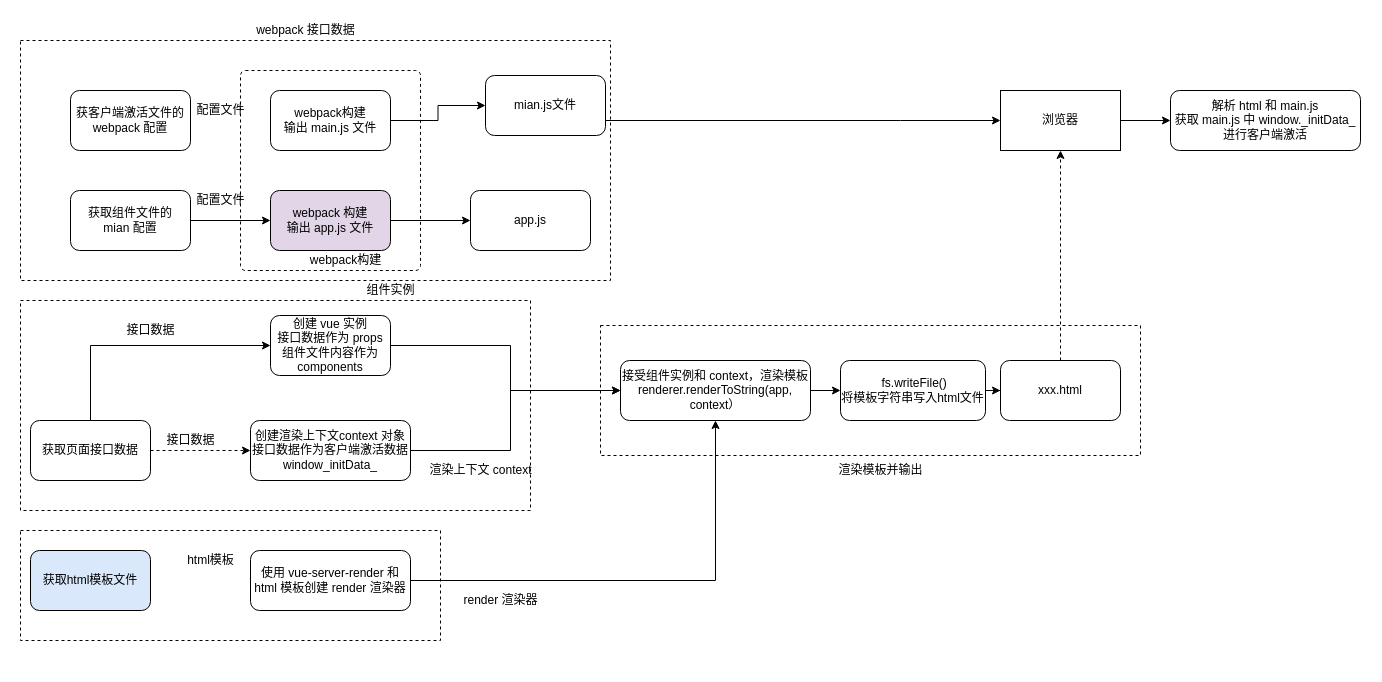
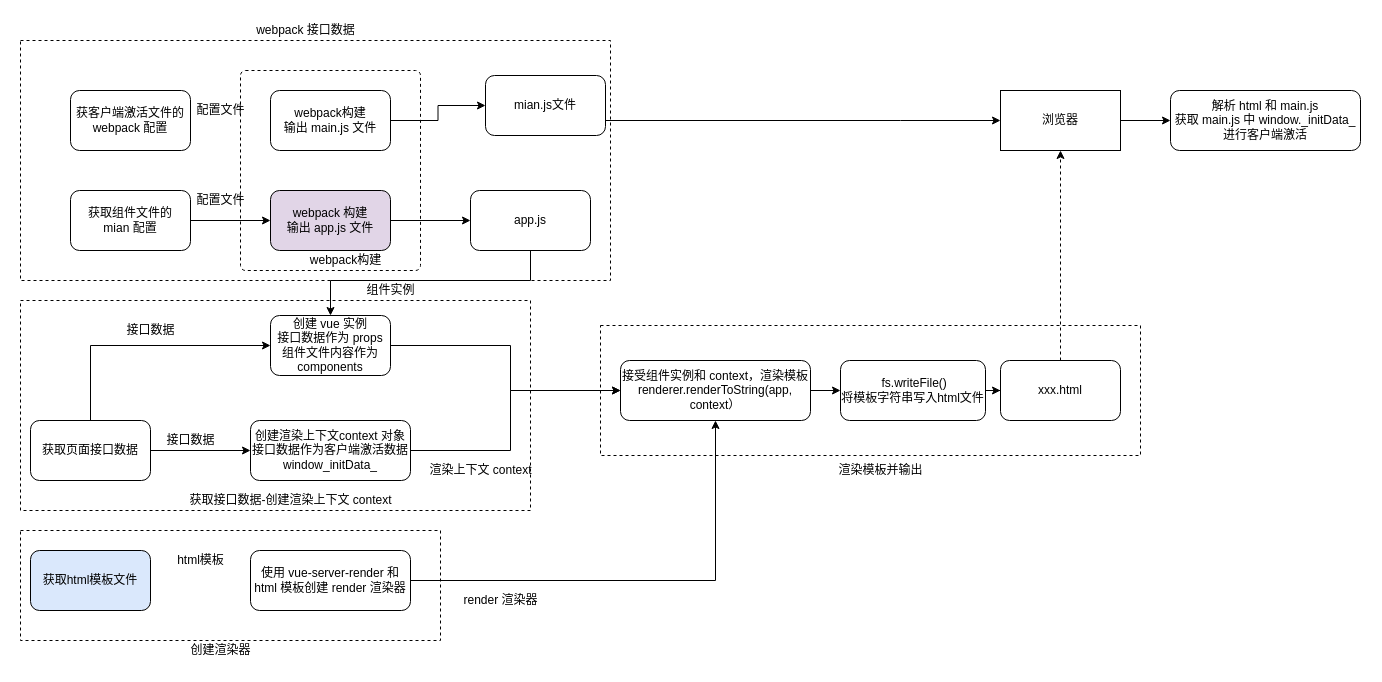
  <mxCell id="0" />
  <mxCell id="1" parent="0" />
  <mxCell id="2" value="" style="fontStyle=0;dashed=1;" parent="1" vertex="1"><mxGeometry x="600" y="325" width="540" height="130" as="geometry" /></mxCell>
  <mxCell id="3" value="" style="fontStyle=0;dashed=1;" parent="1" vertex="1"><mxGeometry x="20" y="40" width="590" height="240" as="geometry" /></mxCell>
  <mxCell id="4" value="" style="fontStyle=0;dashed=1;" parent="1" vertex="1"><mxGeometry x="20" y="300" width="510" height="210" as="geometry" /></mxCell>
  <mxCell id="5" value="" style="fontStyle=0;dashed=1;" parent="1" vertex="1"><mxGeometry x="20" y="530" width="420" height="110" as="geometry" /></mxCell>
  <mxCell id="6" value="" style="html=1;align=center;verticalAlign=top;rounded=1;absoluteArcSize=1;arcSize=10;dashed=1;" parent="1" vertex="1"><mxGeometry x="240" y="70" width="180" height="200" as="geometry" /></mxCell>
  <mxCell id="7" value="" style="edgeStyle=orthogonalEdgeStyle;rounded=0;orthogonalLoop=1;jettySize=auto;html=1;" parent="1" source="8" target="11" edge="1"><mxGeometry relative="1" as="geometry" /></mxCell>
  <mxCell id="8" value="获取组件文件的&lt;br&gt;mian 配置" style="rounded=1;whiteSpace=wrap;html=1;" parent="1" vertex="1"><mxGeometry x="70" y="190" width="120" height="60" as="geometry" /></mxCell>
  <mxCell id="9" value="获客户端激活文件的&lt;br&gt;webpack 配置" style="rounded=1;whiteSpace=wrap;html=1;" parent="1" vertex="1"><mxGeometry x="70" y="90" width="120" height="60" as="geometry" /></mxCell>
  <mxCell id="10" value="" style="edgeStyle=orthogonalEdgeStyle;rounded=0;orthogonalLoop=1;jettySize=auto;html=1;" parent="1" source="11" target="42" edge="1"><mxGeometry relative="1" as="geometry" /></mxCell>
  <mxCell id="11" value="webpack 构建&lt;br&gt;输出 app.js 文件" style="whiteSpace=wrap;html=1;rounded=1;fillColor=#e1d5e7;" parent="1" vertex="1"><mxGeometry x="270" y="190" width="120" height="60" as="geometry" /></mxCell>
  <mxCell id="12" value="" style="edgeStyle=orthogonalEdgeStyle;rounded=0;orthogonalLoop=1;jettySize=auto;html=1;" parent="1" source="13" target="38" edge="1"><mxGeometry relative="1" as="geometry" /></mxCell>
  <mxCell id="13" value="webpack构建&lt;br&gt;输出 main.js 文件" style="whiteSpace=wrap;html=1;rounded=1;" parent="1" vertex="1"><mxGeometry x="270" y="90" width="120" height="60" as="geometry" /></mxCell>
  <mxCell id="14" value="获取html模板文件" style="rounded=1;whiteSpace=wrap;html=1;fillColor=#dae8fc;" parent="1" vertex="1"><mxGeometry x="30" y="550" width="120" height="60" as="geometry" /></mxCell>
  <mxCell id="15" value="" style="edgeStyle=orthogonalEdgeStyle;rounded=0;orthogonalLoop=1;jettySize=auto;html=1;" parent="1" source="16" target="31" edge="1"><mxGeometry relative="1" as="geometry" /></mxCell>
  <mxCell id="16" value="使用 vue-server-render 和 html 模板创建 render 渲染器" style="whiteSpace=wrap;html=1;rounded=1;" parent="1" vertex="1"><mxGeometry x="250" y="550" width="160" height="60" as="geometry" /></mxCell>
- <mxCell id="17" value="html模板" style="text;html=1;align=center;verticalAlign=middle;resizable=0;points=[];autosize=1;strokeColor=none;" parent="1" vertex="1"><mxGeometry x="180" y="550" width="60" height="20" as="geometry" /></mxCell>
+ <mxCell id="17" value="html模板" style="text;html=1;align=center;verticalAlign=middle;resizable=0;points=[];autosize=1;strokeColor=none;" parent="1" vertex="1"><mxGeometry x="170" y="550" width="60" height="20" as="geometry" /></mxCell>
  <mxCell id="18" value="配置文件" style="text;html=1;align=center;verticalAlign=middle;resizable=0;points=[];autosize=1;strokeColor=none;" parent="1" vertex="1"><mxGeometry x="190" y="100" width="60" height="20" as="geometry" /></mxCell>
  <mxCell id="19" value="配置文件" style="text;html=1;align=center;verticalAlign=middle;resizable=0;points=[];autosize=1;strokeColor=none;" parent="1" vertex="1"><mxGeometry x="190" y="190" width="60" height="20" as="geometry" /></mxCell>
- <mxCell id="20" value="" style="edgeStyle=orthogonalEdgeStyle;rounded=0;orthogonalLoop=1;jettySize=auto;html=1;dashed=1;" parent="1" source="22" target="24" edge="1"><mxGeometry relative="1" as="geometry" /></mxCell>
+ <mxCell id="20" value="" style="edgeStyle=orthogonalEdgeStyle;rounded=0;orthogonalLoop=1;jettySize=auto;html=1;" parent="1" source="22" target="24" edge="1"><mxGeometry relative="1" as="geometry" /></mxCell>
  <mxCell id="21" value="" style="edgeStyle=orthogonalEdgeStyle;rounded=0;orthogonalLoop=1;jettySize=auto;html=1;entryX=0;entryY=0.5;entryDx=0;entryDy=0;" parent="1" source="22" target="27" edge="1"><mxGeometry relative="1" as="geometry"><Array as="points"><mxPoint x="90" y="345" /></Array></mxGeometry></mxCell>
  <mxCell id="22" value="获取页面接口数据" style="rounded=1;whiteSpace=wrap;html=1;" parent="1" vertex="1"><mxGeometry x="30" y="420" width="120" height="60" as="geometry" /></mxCell>
  <mxCell id="23" style="edgeStyle=orthogonalEdgeStyle;rounded=0;orthogonalLoop=1;jettySize=auto;html=1;entryX=0;entryY=0.5;entryDx=0;entryDy=0;" parent="1" source="24" target="31" edge="1"><mxGeometry relative="1" as="geometry"><Array as="points"><mxPoint x="510" y="450" /><mxPoint x="510" y="390" /></Array></mxGeometry></mxCell>
  <mxCell id="24" value="创建渲染上下文context 对象&lt;br&gt;接口数据作为客户端激活数据 window_initData_" style="whiteSpace=wrap;html=1;rounded=1;" parent="1" vertex="1"><mxGeometry x="250" y="420" width="160" height="60" as="geometry" /></mxCell>
  <mxCell id="25" value="接口数据" style="text;html=1;align=center;verticalAlign=middle;resizable=0;points=[];autosize=1;strokeColor=none;" parent="1" vertex="1"><mxGeometry x="160" y="430" width="60" height="20" as="geometry" /></mxCell>
  <mxCell id="26" style="edgeStyle=orthogonalEdgeStyle;rounded=0;orthogonalLoop=1;jettySize=auto;html=1;entryX=0;entryY=0.5;entryDx=0;entryDy=0;" parent="1" source="27" target="31" edge="1"><mxGeometry relative="1" as="geometry"><Array as="points"><mxPoint x="510" y="345" /><mxPoint x="510" y="390" /></Array></mxGeometry></mxCell>
  <mxCell id="27" value="创建 vue 实例&lt;br&gt;接口数据作为 props&lt;br&gt;组件文件内容作为 components" style="whiteSpace=wrap;html=1;rounded=1;" parent="1" vertex="1"><mxGeometry x="270" y="315" width="120" height="60" as="geometry" /></mxCell>
  <mxCell id="28" value="组件实例" style="text;html=1;align=center;verticalAlign=middle;resizable=0;points=[];autosize=1;strokeColor=none;" parent="1" vertex="1"><mxGeometry x="360" y="280" width="60" height="20" as="geometry" /></mxCell>
  <mxCell id="29" value="接口数据" style="text;html=1;align=center;verticalAlign=middle;resizable=0;points=[];autosize=1;strokeColor=none;" parent="1" vertex="1"><mxGeometry x="120" y="320" width="60" height="20" as="geometry" /></mxCell>
  <mxCell id="30" value="" style="edgeStyle=orthogonalEdgeStyle;rounded=0;orthogonalLoop=1;jettySize=auto;html=1;" parent="1" source="31" target="33" edge="1"><mxGeometry relative="1" as="geometry" /></mxCell>
  <mxCell id="31" value="&lt;div&gt;接受组件实例和 context，渲染模板&lt;br&gt;renderer.renderToString(app, context）&lt;/div&gt;" style="whiteSpace=wrap;html=1;rounded=1;" parent="1" vertex="1"><mxGeometry x="620" y="360" width="190" height="60" as="geometry" /></mxCell>
  <mxCell id="32" value="" style="edgeStyle=orthogonalEdgeStyle;rounded=0;orthogonalLoop=1;jettySize=auto;html=1;" parent="1" source="33" target="35" edge="1"><mxGeometry relative="1" as="geometry" /></mxCell>
  <mxCell id="33" value="&lt;div&gt;&amp;nbsp;fs.writeFile()&lt;/div&gt;&lt;div&gt;将模板字符串写入html文件&lt;/div&gt;" style="whiteSpace=wrap;html=1;rounded=1;" parent="1" vertex="1"><mxGeometry x="840" y="360" width="145" height="60" as="geometry" /></mxCell>
  <mxCell id="34" style="edgeStyle=orthogonalEdgeStyle;rounded=0;orthogonalLoop=1;jettySize=auto;html=1;dashed=1;" parent="1" source="35" target="40" edge="1"><mxGeometry relative="1" as="geometry" /></mxCell>
  <mxCell id="35" value="xxx.html" style="whiteSpace=wrap;html=1;rounded=1;" parent="1" vertex="1"><mxGeometry x="1000" y="360" width="120" height="60" as="geometry" /></mxCell>
  <mxCell id="36" value="webpack构建" style="text;html=1;align=center;verticalAlign=middle;resizable=0;points=[];autosize=1;strokeColor=none;" parent="1" vertex="1"><mxGeometry x="300" y="250" width="90" height="20" as="geometry" /></mxCell>
  <mxCell id="37" style="edgeStyle=orthogonalEdgeStyle;rounded=0;orthogonalLoop=1;jettySize=auto;html=1;entryX=0;entryY=0.5;entryDx=0;entryDy=0;" parent="1" source="38" target="40" edge="1"><mxGeometry relative="1" as="geometry"><Array as="points"><mxPoint x="900" y="120" /><mxPoint x="900" y="120" /></Array></mxGeometry></mxCell>
  <mxCell id="38" value="mian.js文件" style="whiteSpace=wrap;html=1;rounded=1;" parent="1" vertex="1"><mxGeometry x="485" y="75" width="120" height="60" as="geometry" /></mxCell>
  <mxCell id="39" style="edgeStyle=orthogonalEdgeStyle;rounded=0;orthogonalLoop=1;jettySize=auto;html=1;" edge="1" parent="1" source="40" target="49"><mxGeometry relative="1" as="geometry" /></mxCell>
  <mxCell id="40" value="浏览器" style="rounded=0;whiteSpace=wrap;html=1;" parent="1" vertex="1"><mxGeometry x="1000" y="90" width="120" height="60" as="geometry" /></mxCell>
+ <mxCell id="41" style="edgeStyle=orthogonalEdgeStyle;rounded=0;orthogonalLoop=1;jettySize=auto;html=1;entryX=0.5;entryY=0;entryDx=0;entryDy=0;" parent="1" source="42" target="27" edge="1"><mxGeometry relative="1" as="geometry"><Array as="points"><mxPoint x="530" y="280" /><mxPoint x="330" y="280" /></Array></mxGeometry></mxCell>
  <mxCell id="42" value="app.js" style="whiteSpace=wrap;html=1;rounded=1;" parent="1" vertex="1"><mxGeometry x="470" y="190" width="120" height="60" as="geometry" /></mxCell>
  <mxCell id="43" value="webpack 接口数据" style="text;html=1;align=center;verticalAlign=middle;resizable=0;points=[];autosize=1;strokeColor=none;" parent="1" vertex="1"><mxGeometry x="250" y="20" width="110" height="20" as="geometry" /></mxCell>
+ <mxCell id="44" value="获取接口数据-创建渲染上下文 context" style="text;html=1;align=center;verticalAlign=middle;resizable=0;points=[];autosize=1;strokeColor=none;" parent="1" vertex="1"><mxGeometry x="180" y="490" width="220" height="20" as="geometry" /></mxCell>
+ <mxCell id="45" value="创建渲染器" style="text;html=1;align=center;verticalAlign=middle;resizable=0;points=[];autosize=1;strokeColor=none;" parent="1" vertex="1"><mxGeometry x="180" y="640" width="80" height="20" as="geometry" /></mxCell>
  <mxCell id="46" value="渲染模板并输出" style="text;html=1;align=center;verticalAlign=middle;resizable=0;points=[];autosize=1;strokeColor=none;" parent="1" vertex="1"><mxGeometry x="830" y="460" width="100" height="20" as="geometry" /></mxCell>
  <mxCell id="47" value="渲染上下文 context" style="text;html=1;align=center;verticalAlign=middle;resizable=0;points=[];autosize=1;strokeColor=none;" vertex="1" parent="1"><mxGeometry x="420" y="460" width="120" height="20" as="geometry" /></mxCell>
  <mxCell id="48" value="render 渲染器" style="text;html=1;align=center;verticalAlign=middle;resizable=0;points=[];autosize=1;strokeColor=none;" vertex="1" parent="1"><mxGeometry x="455" y="590" width="90" height="20" as="geometry" /></mxCell>
  <mxCell id="49" value="解析 html 和 main.js&lt;br&gt;获取 main.js 中 window._initData_ 进行客户端激活" style="rounded=1;whiteSpace=wrap;html=1;" vertex="1" parent="1"><mxGeometry x="1170" y="90" width="190" height="60" as="geometry" /></mxCell>
